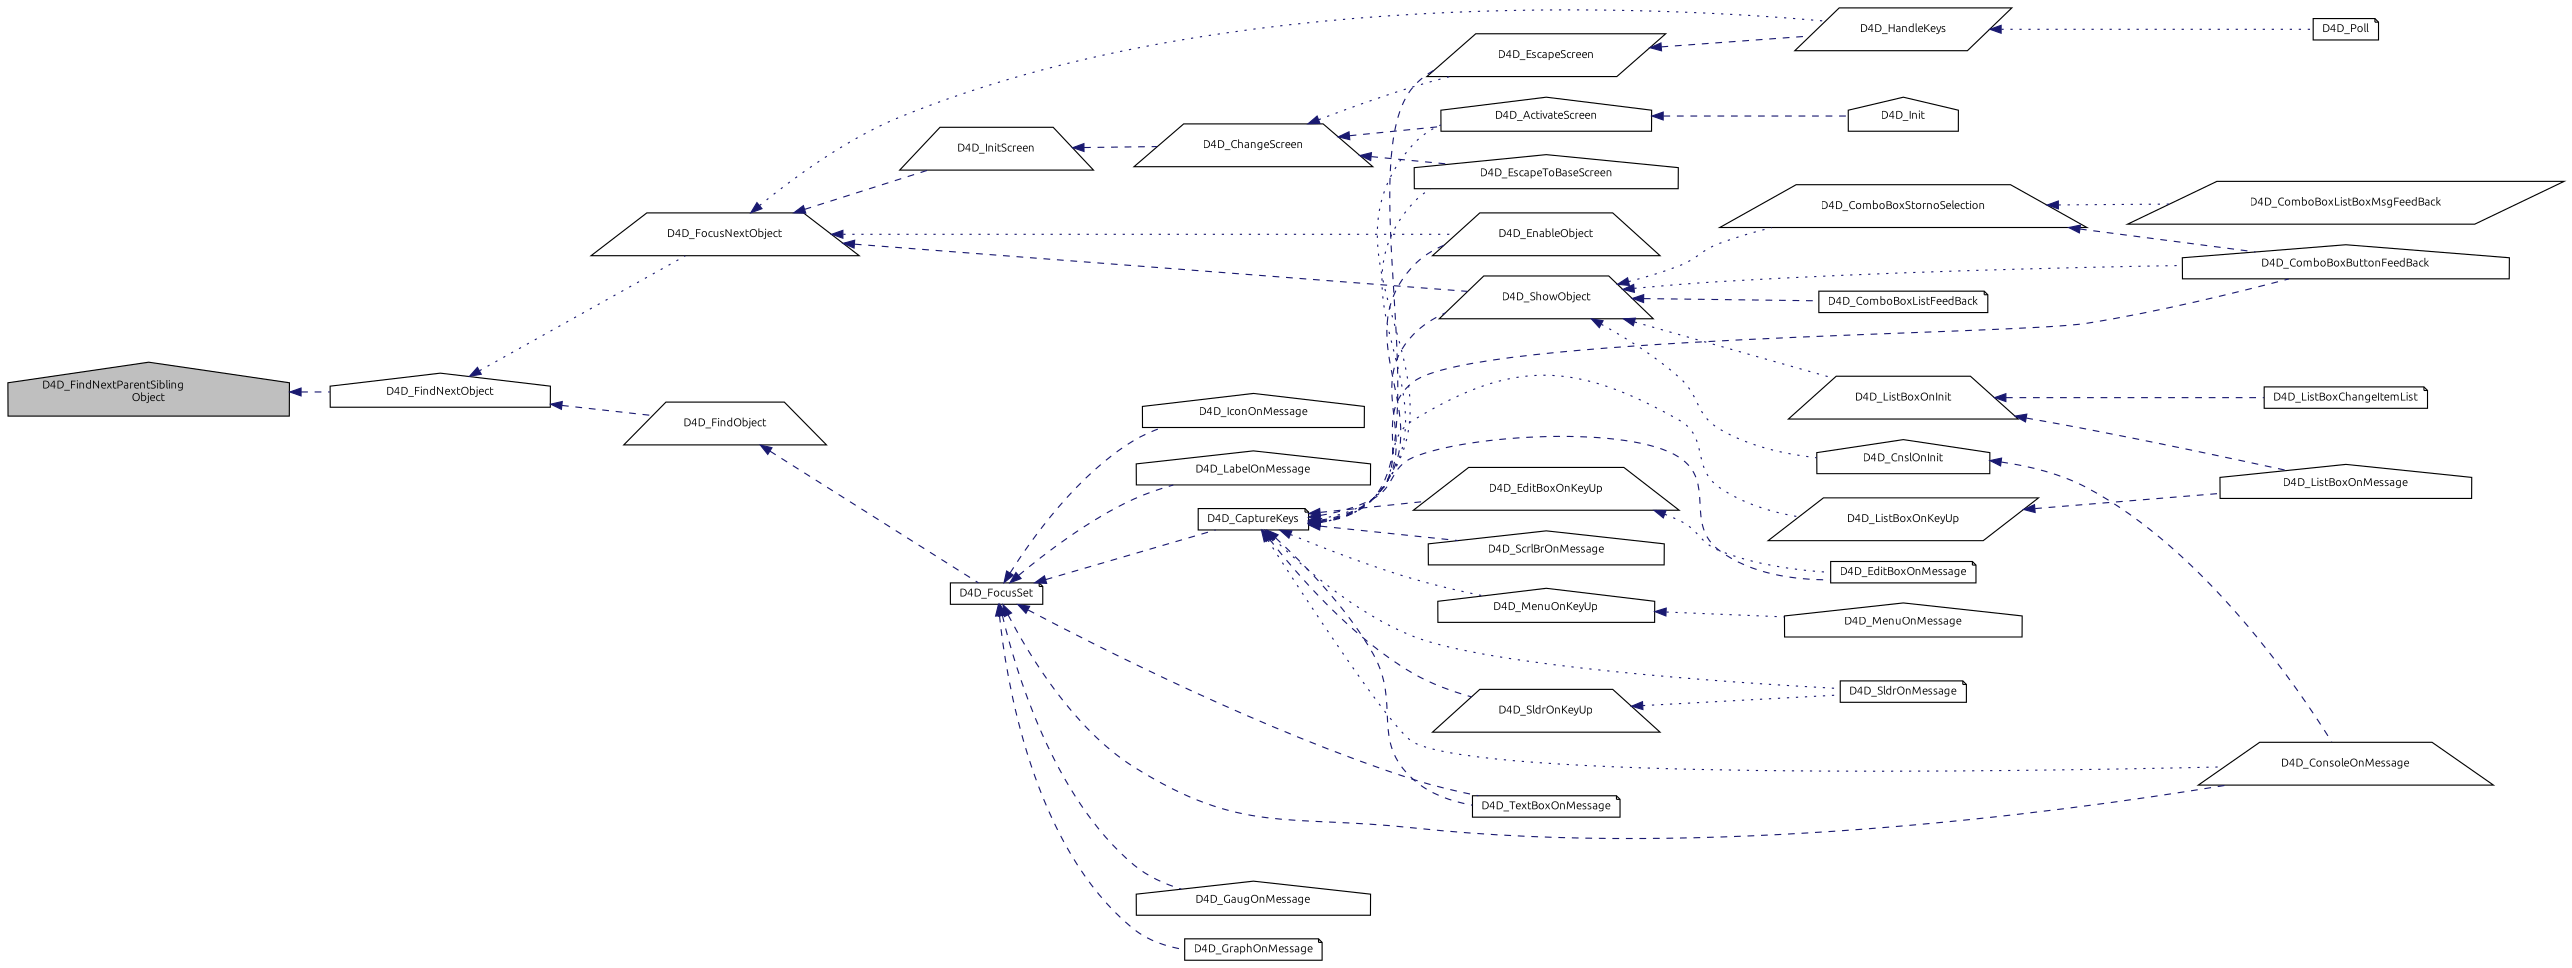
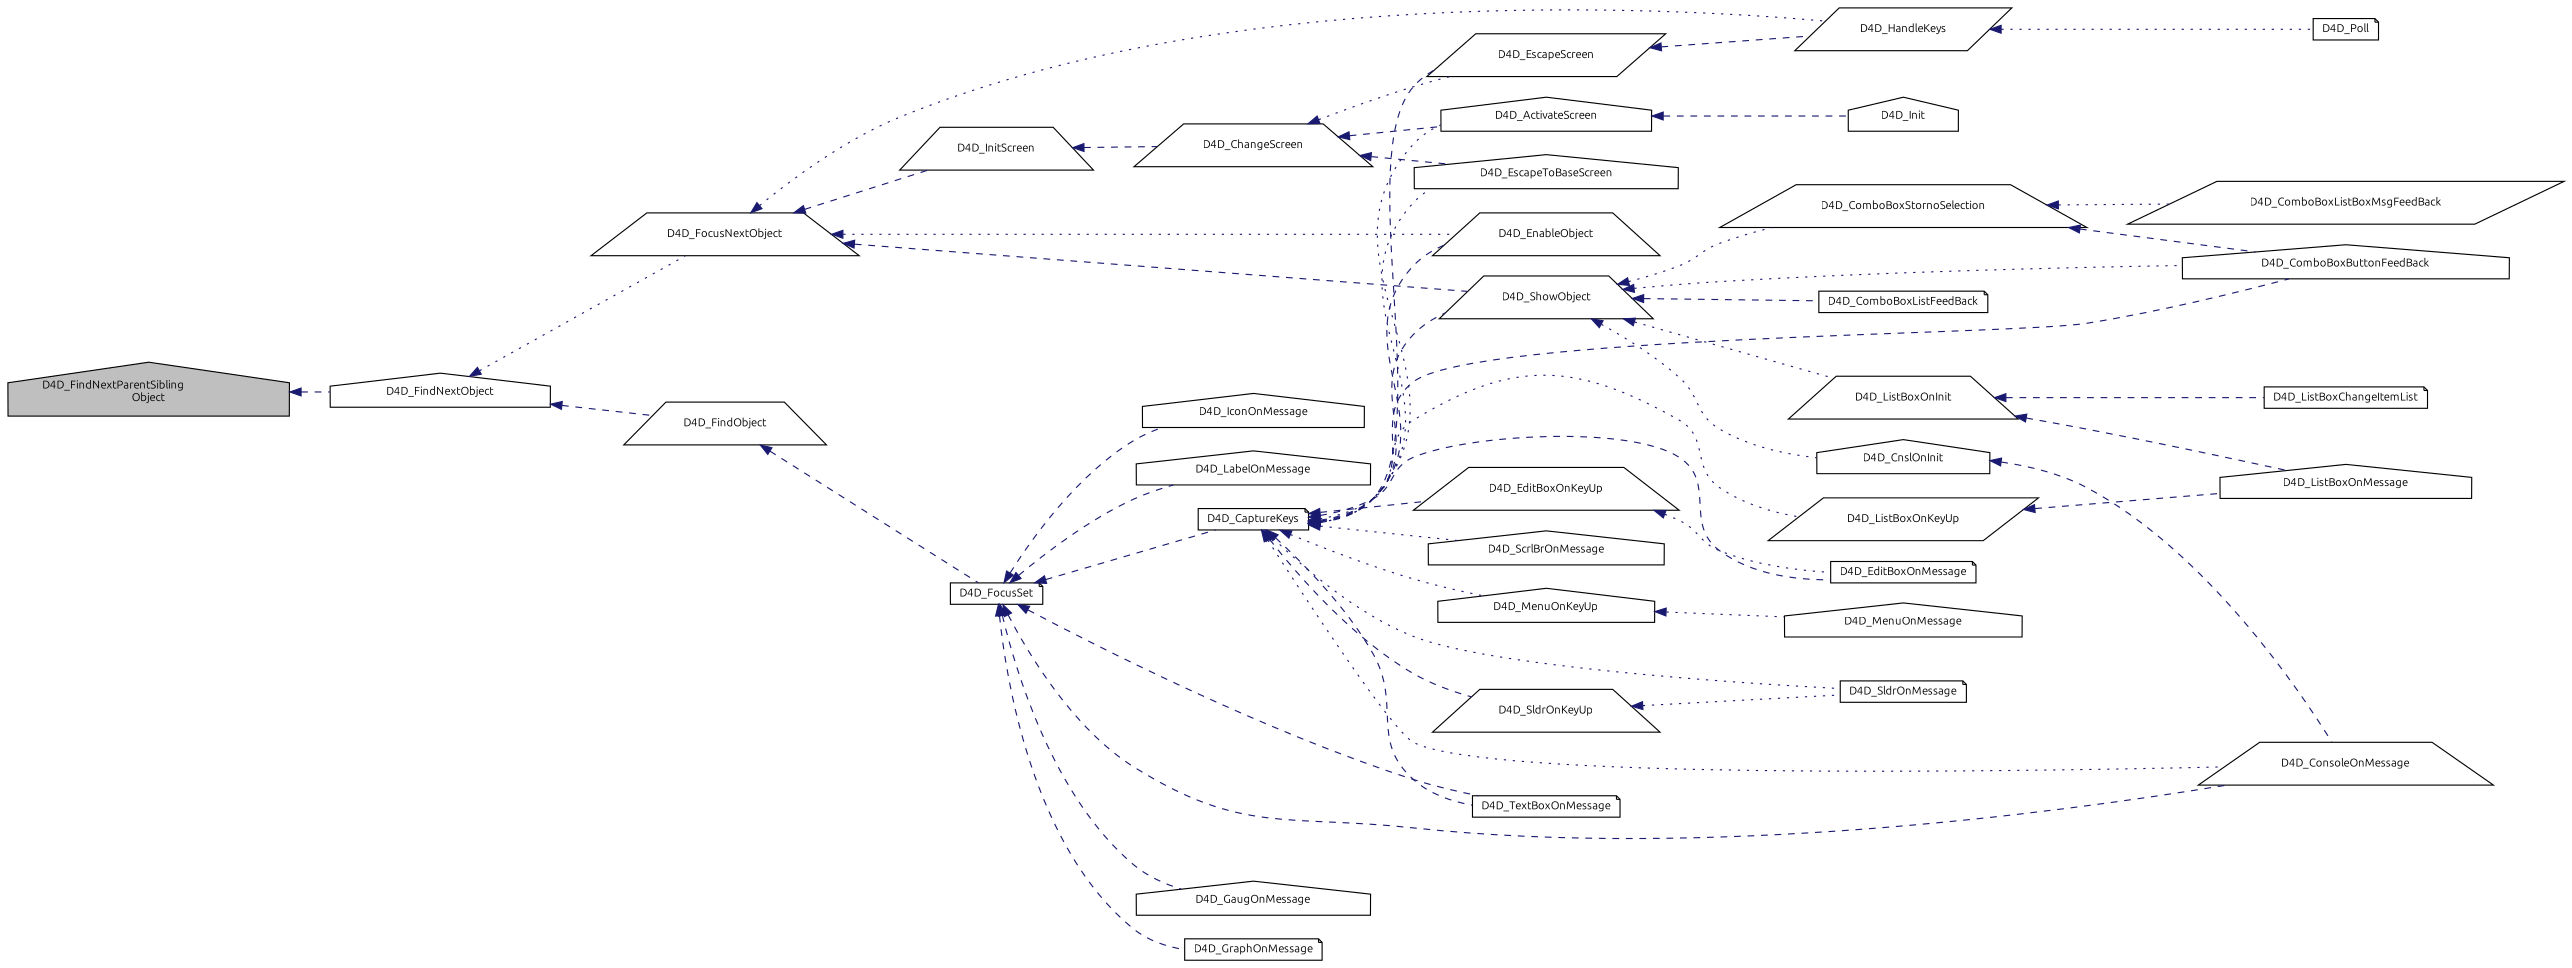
  digraph {
    fontname=Ubuntu
    rankdir=LR
    node [color=black fillcolor=white fontname=Ubuntu fontsize=10 shape=house style=filled]
    edge [color=midnightblue dir=back fontname=Ubuntu fontsize=10 labelfontname=Helvetica labelfontsize=10 style=dashed]
    n1 [fillcolor=grey75 fontcolor=black height=0.2 label="D4D_FindNextParentSibling\lObject" width=0.4]
    n2 [height=0.2 label=D4D_FindNextObject width=0.4]
    n3 [height=0.2 label=D4D_FocusNextObject shape=trapezium width=0.4]
    n4 [height=0.2 label=D4D_FindObject shape=trapezium width=0.4]
    n5 [height=0.2 label=D4D_HandleKeys shape=parallelogram width=0.4]
    n6 [height=0.2 label=D4D_ShowObject shape=trapezium width=0.4]
    n7 [height=0.2 label=D4D_EnableObject shape=trapezium width=0.4]
    n8 [height=0.2 label=D4D_InitScreen shape=trapezium width=0.4]
    n9 [height=0.2 label=D4D_FocusSet shape=note width=0.4]
    n10 [height=0.2 label=D4D_Poll shape=note width=0.4]
    n11 [height=0.2 label=D4D_ComboBoxListFeedBack shape=note width=0.4]
    n12 [height=0.2 label=D4D_ComboBoxButtonFeedBack width=0.4]
    n13 [height=0.2 label=D4D_ComboBoxStornoSelection shape=trapezium width=0.4]
    n14 [height=0.2 label=D4D_CnslOnInit width=0.4]
    n15 [height=0.2 label=D4D_ListBoxOnInit shape=trapezium width=0.4]
    n16 [height=0.2 label=D4D_ChangeScreen shape=trapezium width=0.4]
    n17 [height=0.2 label=D4D_ComboBoxListBoxMsgFeedBack shape=parallelogram width=0.4]
    n18 [height=0.2 label=D4D_ConsoleOnMessage shape=trapezium width=0.4]
    n19 [height=0.2 label=D4D_ListBoxChangeItemList shape=note width=0.4]
    n20 [height=0.2 label=D4D_ListBoxOnMessage width=0.4]
    n21 [height=0.2 label=D4D_ActivateScreen width=0.4]
    n22 [height=0.2 label=D4D_EscapeScreen shape=parallelogram width=0.4]
    n23 [height=0.2 label=D4D_EscapeToBaseScreen width=0.4]
    n24 [height=0.2 label=D4D_Init width=0.4]
    n25 [height=0.2 label=D4D_GaugOnMessage width=0.4]
    n26 [height=0.2 label=D4D_GraphOnMessage shape=note width=0.4]
    n27 [height=0.2 label=D4D_IconOnMessage width=0.4]
    n28 [height=0.2 label=D4D_LabelOnMessage width=0.4]
    n29 [height=0.2 label=D4D_CaptureKeys shape=note width=0.4]
    n30 [height=0.2 label=D4D_TextBoxOnMessage shape=note width=0.4]
    n31 [height=0.2 label=D4D_EditBoxOnKeyUp shape=trapezium width=0.4]
    n32 [height=0.2 label=D4D_EditBoxOnMessage shape=note width=0.4]
    n33 [height=0.2 label=D4D_ListBoxOnKeyUp shape=parallelogram width=0.4]
    n34 [height=0.2 label=D4D_MenuOnKeyUp width=0.4]
    n35 [height=0.2 label=D4D_ScrlBrOnMessage width=0.4]
    n36 [height=0.2 label=D4D_SldrOnKeyUp shape=trapezium width=0.4]
    n37 [height=0.2 label=D4D_SldrOnMessage shape=note width=0.4]
    n38 [height=0.2 label=D4D_MenuOnMessage width=0.4]
    n1 -> n2
    n2 -> n3 [style=dotted]
    n2 -> n4
    n3 -> n5 [style=dotted]
    n3 -> n6
    n3 -> n7 [style=dotted]
    n3 -> n8
    n4 -> n9
    n5 -> n10 [style=dotted]
    n6 -> n11
    n6 -> n12 [style=dotted]
    n6 -> n13 [style=dotted]
    n6 -> n14 [style=dotted]
    n6 -> n15 [style=dotted]
    n8 -> n16
    n9 -> n18
    n9 -> n25
    n9 -> n26
    n9 -> n27
    n9 -> n28
    n9 -> n29
    n9 -> n30
    n13 -> n12
    n13 -> n17 [style=dotted]
    n14 -> n18
    n15 -> n19
    n15 -> n20
    n16 -> n21
    n16 -> n22 [style=dotted]
    n16 -> n23
    n21 -> n24
    n22 -> n5
    n29 -> n6
    n29 -> n7
    n29 -> n12
    n29 -> n18 [style=dotted]
    n29 -> n21 [style=dotted]
    n29 -> n22
    n29 -> n23 [style=dotted]
    n29 -> n30
    n29 -> n31
    n29 -> n32
    n29 -> n33 [style=dotted]
    n29 -> n34 [style=dotted]
-   n29 -> n35
+   n29 -> n35 [style=dotted]
    n29 -> n36
    n29 -> n37 [style=dotted]
    n31 -> n32 [style=dotted]
    n33 -> n20
    n34 -> n38 [style=dotted]
    n36 -> n37 [style=dotted]
  }
